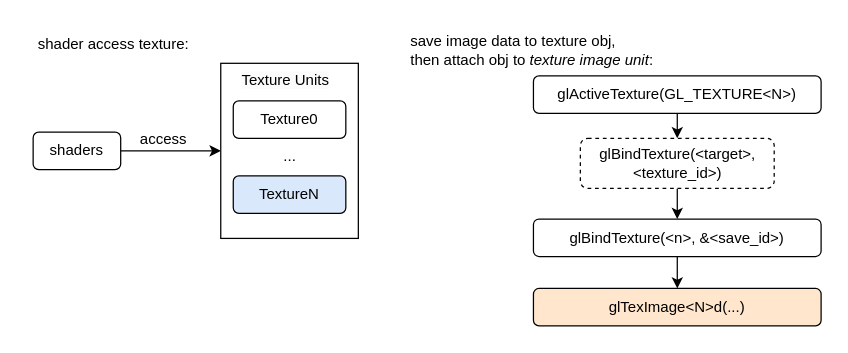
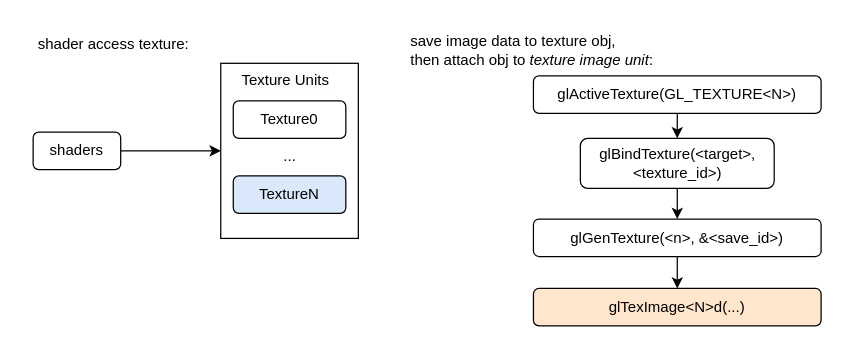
  <mxCell id="0" />
  <mxCell id="1" parent="0" />
  <mxCell id="2" value="" style="edgeStyle=none;html=1;" edge="1" parent="1" source="3" target="4"><mxGeometry relative="1" as="geometry"><Array as="points" /></mxGeometry></mxCell>
  <mxCell id="3" value="shaders" style="whiteSpace=wrap;html=1;rounded=1;" vertex="1" parent="1"><mxGeometry x="26" y="105" width="70" height="30" as="geometry" /></mxCell>
  <mxCell id="4" value="" style="rounded=0;whiteSpace=wrap;html=1;" vertex="1" parent="1"><mxGeometry x="176" y="50" width="110" height="140" as="geometry" /></mxCell>
  <mxCell id="5" value="&lt;meta charset=&quot;utf-8&quot;&gt;&lt;span style=&quot;color: rgb(0, 0, 0); font-family: Helvetica; font-size: 12px; font-style: normal; font-variant-ligatures: normal; font-variant-caps: normal; font-weight: 400; letter-spacing: normal; orphans: 2; text-align: center; text-indent: 0px; text-transform: none; widows: 2; word-spacing: 0px; -webkit-text-stroke-width: 0px; background-color: rgb(251, 251, 251); text-decoration-thickness: initial; text-decoration-style: initial; text-decoration-color: initial; float: none; display: inline !important;&quot;&gt;Texture Units&lt;/span&gt;" style="text;whiteSpace=wrap;html=1;" vertex="1" parent="1"><mxGeometry x="191" y="50" width="80" height="30" as="geometry" /></mxCell>
- <mxCell id="6" value="access" style="text;html=1;align=center;verticalAlign=middle;resizable=0;points=[];autosize=1;strokeColor=none;fillColor=none;" vertex="1" parent="1"><mxGeometry x="100" y="96" width="60" height="30" as="geometry" /></mxCell>
  <mxCell id="7" value="Texture0" style="rounded=1;whiteSpace=wrap;html=1;" vertex="1" parent="1"><mxGeometry x="186" y="80" width="90" height="30" as="geometry" /></mxCell>
  <mxCell id="8" value="TextureN" style="rounded=1;whiteSpace=wrap;html=1;fillColor=#dae8fc;" vertex="1" parent="1"><mxGeometry x="186" y="140" width="90" height="30" as="geometry" /></mxCell>
  <mxCell id="9" style="edgeStyle=none;html=1;" edge="1" parent="1" source="10" target="8"><mxGeometry relative="1" as="geometry" /></mxCell>
  <mxCell id="10" value="..." style="text;html=1;align=center;verticalAlign=middle;resizable=0;points=[];autosize=1;strokeColor=none;fillColor=none;" vertex="1" parent="1"><mxGeometry x="216" y="110" width="30" height="30" as="geometry" /></mxCell>
  <mxCell id="11" value="" style="edgeStyle=none;html=1;" edge="1" parent="1" source="12" target="14"><mxGeometry relative="1" as="geometry" /></mxCell>
  <mxCell id="12" value="glActiveTexture(GL_TEXTURE&amp;lt;N&amp;gt;)" style="rounded=1;whiteSpace=wrap;html=1;" vertex="1" parent="1"><mxGeometry x="426" y="60" width="230" height="30" as="geometry" /></mxCell>
  <mxCell id="13" value="" style="edgeStyle=none;html=1;" edge="1" parent="1" source="14" target="18"><mxGeometry relative="1" as="geometry" /></mxCell>
- <mxCell id="14" value="glBindTexture(&amp;lt;target&amp;gt;, &amp;lt;texture_id&amp;gt;)" style="whiteSpace=wrap;html=1;rounded=1;dashed=1;" vertex="1" parent="1"><mxGeometry x="463.5" y="110" width="155" height="40" as="geometry" /></mxCell>
+ <mxCell id="14" value="glBindTexture(&amp;lt;target&amp;gt;, &amp;lt;texture_id&amp;gt;)" style="whiteSpace=wrap;html=1;rounded=1;" vertex="1" parent="1"><mxGeometry x="463.5" y="110" width="155" height="40" as="geometry" /></mxCell>
  <mxCell id="15" value="shader access texture:" style="text;html=1;align=center;verticalAlign=middle;resizable=0;points=[];autosize=1;strokeColor=none;fillColor=none;" vertex="1" parent="1"><mxGeometry x="20" y="20" width="140" height="30" as="geometry" /></mxCell>
  <mxCell id="16" value="save image data to texture obj,&lt;br&gt;then attach obj to&amp;nbsp;&lt;i&gt;texture image unit&lt;/i&gt;:" style="text;html=1;align=left;verticalAlign=middle;resizable=0;points=[];autosize=1;strokeColor=none;fillColor=none;" vertex="1" parent="1"><mxGeometry x="326" y="20" width="220" height="40" as="geometry" /></mxCell>
  <mxCell id="17" value="" style="edgeStyle=none;html=1;" edge="1" parent="1" source="18" target="19"><mxGeometry relative="1" as="geometry" /></mxCell>
- <mxCell id="18" value="glBindTexture(&amp;lt;n&amp;gt;, &amp;amp;&amp;lt;save_id&amp;gt;)" style="rounded=1;whiteSpace=wrap;html=1;" vertex="1" parent="1"><mxGeometry x="426" y="174.5" width="230" height="30" as="geometry" /></mxCell>
+ <mxCell id="18" value="glGenTexture(&amp;lt;n&amp;gt;, &amp;amp;&amp;lt;save_id&amp;gt;)" style="rounded=1;whiteSpace=wrap;html=1;" vertex="1" parent="1"><mxGeometry x="426" y="174.5" width="230" height="30" as="geometry" /></mxCell>
  <mxCell id="19" value="glTexImage&amp;lt;N&amp;gt;d(...)" style="rounded=1;whiteSpace=wrap;html=1;fillColor=#ffe6cc;" vertex="1" parent="1"><mxGeometry x="426" y="230" width="230" height="30" as="geometry" /></mxCell>
